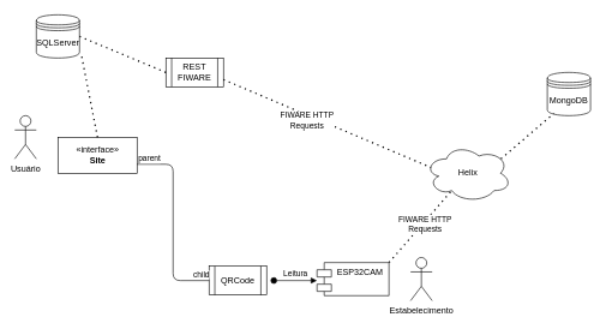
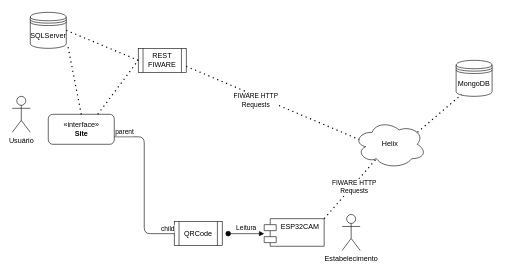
  <mxCell id="0" />
  <mxCell id="1" parent="0" />
  <mxCell id="2" value="Helix" style="ellipse;shape=cloud;whiteSpace=wrap;html=1;hachureGap=4;pointerEvents=0;" parent="1" vertex="1"><mxGeometry x="590" y="200" width="120" height="80" as="geometry" /></mxCell>
  <mxCell id="3" value="MongoDB" style="shape=datastore;whiteSpace=wrap;html=1;hachureGap=4;pointerEvents=0;" parent="1" vertex="1"><mxGeometry x="760" y="100" width="60" height="60" as="geometry" /></mxCell>
  <mxCell id="4" value="SQLServer" style="shape=datastore;whiteSpace=wrap;html=1;hachureGap=4;pointerEvents=0;" parent="1" vertex="1"><mxGeometry x="50" y="20" width="60" height="60" as="geometry" /></mxCell>
  <mxCell id="5" value="Usuário" style="shape=umlActor;verticalLabelPosition=bottom;verticalAlign=top;html=1;outlineConnect=0;hachureGap=4;pointerEvents=0;" parent="1" vertex="1"><mxGeometry x="20" y="160" width="30" height="60" as="geometry" /></mxCell>
  <mxCell id="6" value="Estabelecimento" style="shape=umlActor;verticalLabelPosition=bottom;verticalAlign=top;html=1;outlineConnect=0;hachureGap=4;pointerEvents=0;" parent="1" vertex="1"><mxGeometry x="570" y="357" width="30" height="60" as="geometry" /></mxCell>
  <mxCell id="7" value="" style="endArrow=none;dashed=1;html=1;dashPattern=1 3;strokeWidth=2;startSize=14;endSize=14;sourcePerimeterSpacing=8;targetPerimeterSpacing=8;exitX=0.88;exitY=0.25;exitDx=0;exitDy=0;exitPerimeter=0;entryX=0.15;entryY=0.95;entryDx=0;entryDy=0;entryPerimeter=0;" parent="1" source="2" target="3" edge="1"><mxGeometry width="50" height="50" relative="1" as="geometry"><mxPoint x="380" y="260" as="sourcePoint" /><mxPoint x="430" y="210" as="targetPoint" /></mxGeometry></mxCell>
  <mxCell id="8" value="" style="endArrow=none;dashed=1;html=1;dashPattern=1 3;strokeWidth=2;startSize=14;endSize=14;sourcePerimeterSpacing=8;targetPerimeterSpacing=8;exitX=1;exitY=0;exitDx=0;exitDy=0;entryX=0.31;entryY=0.8;entryDx=0;entryDy=0;entryPerimeter=0;" parent="1" target="2" edge="1"><mxGeometry width="50" height="50" relative="1" as="geometry"><mxPoint x="540" y="364" as="sourcePoint" /><mxPoint x="430" y="210" as="targetPoint" /></mxGeometry></mxCell>
  <mxCell id="9" value="ESP32CAM" style="shape=module;align=left;spacingLeft=20;align=center;verticalAlign=top;hachureGap=4;pointerEvents=0;" parent="1" vertex="1"><mxGeometry x="440" y="364" width="100" height="46" as="geometry" /></mxCell>
- <mxCell id="10" value="«interface»&lt;br&gt;&lt;b&gt;Site&lt;/b&gt;" style="html=1;hachureGap=4;pointerEvents=0;" parent="1" vertex="1"><mxGeometry x="80" y="190" width="110" height="50" as="geometry" /></mxCell>
+ <mxCell id="10" value="«interface»&lt;br&gt;&lt;b&gt;Site&lt;/b&gt;" style="html=1;hachureGap=4;pointerEvents=0;rounded=1;" parent="1" vertex="1"><mxGeometry x="80" y="190" width="110" height="50" as="geometry" /></mxCell>
  <mxCell id="11" value="" style="endArrow=none;dashed=1;html=1;dashPattern=1 3;strokeWidth=2;startSize=14;endSize=14;sourcePerimeterSpacing=8;targetPerimeterSpacing=8;exitX=0.5;exitY=0;exitDx=0;exitDy=0;entryX=1.04;entryY=0.91;entryDx=0;entryDy=0;entryPerimeter=0;" parent="1" source="10" target="4" edge="1"><mxGeometry width="50" height="50" relative="1" as="geometry"><mxPoint x="198.4" y="92" as="sourcePoint" /><mxPoint x="287.2" y="0" as="targetPoint" /></mxGeometry></mxCell>
  <mxCell id="12" value="REST FIWARE" style="shape=process;whiteSpace=wrap;html=1;backgroundOutline=1;hachureGap=4;pointerEvents=0;" parent="1" vertex="1"><mxGeometry x="230" y="80" width="80" height="40" as="geometry" /></mxCell>
  <mxCell id="13" value="" style="endArrow=none;dashed=1;html=1;dashPattern=1 3;strokeWidth=2;startSize=14;endSize=14;sourcePerimeterSpacing=8;targetPerimeterSpacing=8;exitX=1;exitY=0.75;exitDx=0;exitDy=0;entryX=0.07;entryY=0.4;entryDx=0;entryDy=0;entryPerimeter=0;" parent="1" source="12" target="2" edge="1"><mxGeometry width="50" height="50" relative="1" as="geometry"><mxPoint x="550" y="374" as="sourcePoint" /><mxPoint x="637.2" y="274" as="targetPoint" /></mxGeometry></mxCell>
  <mxCell id="14" value="FIWARE HTTP &lt;br&gt;Requests" style="edgeLabel;html=1;align=center;verticalAlign=middle;resizable=0;points=[];" parent="13" vertex="1" connectable="0"><mxGeometry x="-0.3" y="-1" relative="1" as="geometry"><mxPoint x="15" y="13" as="offset" /></mxGeometry></mxCell>
  <mxCell id="15" value="QRCode" style="shape=process;whiteSpace=wrap;html=1;backgroundOutline=1;hachureGap=4;pointerEvents=0;" parent="1" vertex="1"><mxGeometry x="290" y="369" width="80" height="40" as="geometry" /></mxCell>
  <mxCell id="16" value="Leitura" style="html=1;verticalAlign=bottom;startArrow=oval;startFill=1;endArrow=block;startSize=8;sourcePerimeterSpacing=8;targetPerimeterSpacing=8;" parent="1" edge="1"><mxGeometry width="60" relative="1" as="geometry"><mxPoint x="380" y="389" as="sourcePoint" /><mxPoint x="440" y="389" as="targetPoint" /></mxGeometry></mxCell>
  <mxCell id="17" value="" style="endArrow=none;html=1;edgeStyle=orthogonalEdgeStyle;startSize=14;endSize=14;sourcePerimeterSpacing=8;targetPerimeterSpacing=8;exitX=1;exitY=0.75;exitDx=0;exitDy=0;entryX=0;entryY=0.5;entryDx=0;entryDy=0;" parent="1" source="10" target="15" edge="1"><mxGeometry relative="1" as="geometry"><mxPoint x="330" y="240" as="sourcePoint" /><mxPoint x="490" y="240" as="targetPoint" /></mxGeometry></mxCell>
  <mxCell id="18" value="parent" style="edgeLabel;resizable=0;html=1;align=left;verticalAlign=bottom;" parent="17" connectable="0" vertex="1"><mxGeometry x="-1" relative="1" as="geometry" /></mxCell>
  <mxCell id="19" value="child" style="edgeLabel;resizable=0;html=1;align=right;verticalAlign=bottom;" parent="17" connectable="0" vertex="1"><mxGeometry x="1" relative="1" as="geometry" /></mxCell>
  <mxCell id="20" value="FIWARE HTTP &lt;br&gt;Requests" style="edgeLabel;html=1;align=center;verticalAlign=middle;resizable=0;points=[];" parent="1" vertex="1" connectable="0"><mxGeometry x="589.999" y="310.003" as="geometry" /></mxCell>
+ <mxCell id="21" value="" style="endArrow=none;dashed=1;html=1;dashPattern=1 3;strokeWidth=2;startSize=14;endSize=14;sourcePerimeterSpacing=8;targetPerimeterSpacing=8;exitX=0.75;exitY=0;exitDx=0;exitDy=0;entryX=0;entryY=0.5;entryDx=0;entryDy=0;" parent="1" source="10" target="12" edge="1"><mxGeometry width="50" height="50" relative="1" as="geometry"><mxPoint x="145" y="200" as="sourcePoint" /><mxPoint x="122.4" y="84.6" as="targetPoint" /></mxGeometry></mxCell>
  <mxCell id="22" value="" style="endArrow=none;dashed=1;html=1;dashPattern=1 3;strokeWidth=2;startSize=14;endSize=14;sourcePerimeterSpacing=8;targetPerimeterSpacing=8;exitX=1;exitY=0.5;exitDx=0;exitDy=0;entryX=0;entryY=0.5;entryDx=0;entryDy=0;" parent="1" source="4" target="12" edge="1"><mxGeometry width="50" height="50" relative="1" as="geometry"><mxPoint x="172.5" y="200" as="sourcePoint" /><mxPoint x="240" y="110" as="targetPoint" /></mxGeometry></mxCell>
